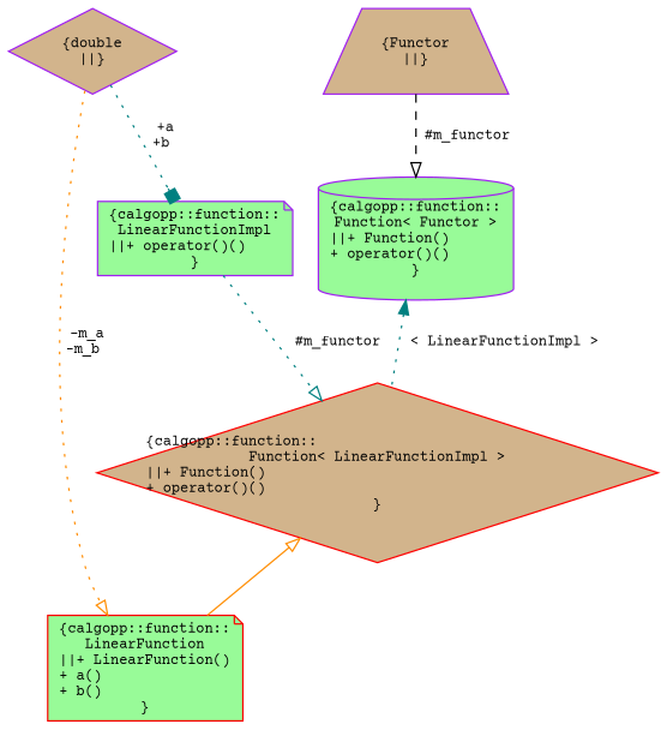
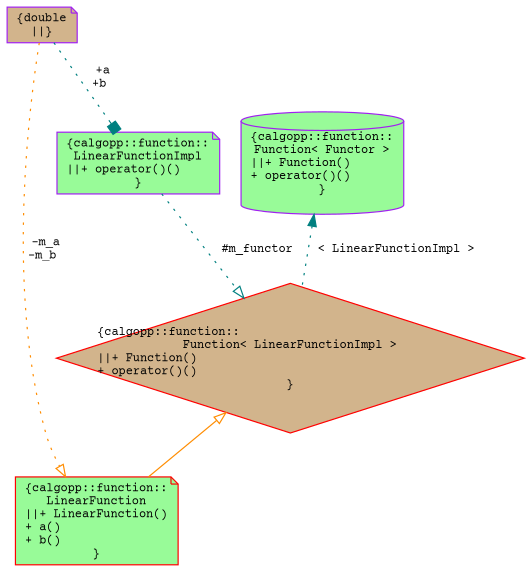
  digraph {
    fontname="Courier Prime"
    node [color=purple fillcolor=palegreen fontname="Courier Prime" fontsize=10 shape=note style=filled]
    edge [color=teal fontname="Courier Prime" fontsize=10 labelfontname=Helvetica labelfontsize=10 style=dotted arrowhead=onormal]
    n1 [color=red fontcolor=black height=0.2 label="{calgopp::function::\lLinearFunction\n||+ LinearFunction()\l+ a()\l+ b()\l}" width=0.4]
    n2 [color=red fillcolor=tan height=0.2 label="{calgopp::function::\lFunction\< LinearFunctionImpl \>\n||+ Function()\l+ operator()()\l}" shape=diamond width=0.4]
    n3 [height=0.2 label="{calgopp::function::\lLinearFunctionImpl\n||+ operator()()\l}" width=0.4]
-   n4 [fillcolor=tan height=0.2 label="{double\n||}" shape=diamond width=0.4]
+   n4 [fillcolor=tan height=0.2 label="{double\n||}" width=0.4]
    n5 [height=0.2 label="{calgopp::function::\lFunction\< Functor \>\n||+ Function()\l+ operator()()\l}" shape=cylinder width=0.4]
-   n6 [fillcolor=tan height=0.2 label="{Functor\n||}" shape=trapezium width=0.4]
    n2 -> n1 [arrowtail=onormal color=darkorange dir=back style=solid arrowhead=""]
    n3 -> n2 [label=" #m_functor"]
    n4 -> n1 [color=darkorange label=" -m_a\n-m_b"]
    n4 -> n3 [arrowhead=box label=" +a\n+b"]
    n5 -> n2 [dir=back label=" \< LinearFunctionImpl \>" arrowhead=""]
-   n6 -> n5 [color=black label=" #m_functor" style=dashed]
  }
